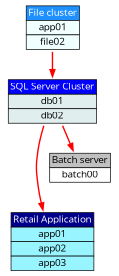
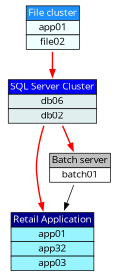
  digraph {
    fontname="Open Sans"
    rankdir=TB
    shape=circle
    node [fontname="Open Sans" shape=none]
    edge [color=red fontname="Open Sans" penwidth=2.0]
-   n1 [label=<<table border="0" cellspacing="0"><tr><td port="port0" border="1" bgcolor="blue4"><font color="white">Retail Application</font></td></tr><tr><td port="port1" border="1" bgcolor="cadetblue1"><font color="black">app01</font></td></tr><tr><td port="port2" border="1" bgcolor="cadetblue1"><font color="black">app02</font></td></tr><tr><td port="port3" border="1" bgcolor="cadetblue1"><font color="black">app03</font></td></tr></table>>]
+   n1 [label=<<table border="0" cellspacing="0"><tr><td port="port0" border="1" bgcolor="blue4"><font color="white">Retail Application</font></td></tr><tr><td port="port1" border="1" bgcolor="cadetblue1"><font color="black">app01</font></td></tr><tr><td port="port2" border="1" bgcolor="cadetblue1"><font color="black">app32</font></td></tr><tr><td port="port3" border="1" bgcolor="cadetblue1"><font color="black">app03</font></td></tr></table>>]
    n2 [label=<<table border="0" cellspacing="0"><tr><td port="port0" border="1" bgcolor="dodgerblue1"><font color="white">File cluster</font></td></tr><tr><td port="port1" border="1" bgcolor="azure"><font color="black">app01</font></td></tr><tr><td port="port2" border="1" bgcolor="azure"><font color="black">file02</font></td></tr></table>>]
-   n3 [label=<<table border="0" cellspacing="0"><tr><td port="port0" border="1" bgcolor="blue"><font color="white">SQL Server Cluster</font></td></tr><tr><td port="port1" border="1" bgcolor="azure2"><font color="black">db01</font></td></tr><tr><td port="port2" border="1" bgcolor="azure2"><font color="black">db02</font></td></tr></table>>]
-   n4 [label=<<table border="0" cellspacing="0"><tr><td port="port0" border="1" bgcolor="grey"><font color="black">Batch server</font></td></tr><tr><td port="port1" border="1" bgcolor="white"><font color="black">batch00</font></td></tr></table>>]
+   n3 [label=<<table border="0" cellspacing="0"><tr><td port="port0" border="1" bgcolor="blue"><font color="white">SQL Server Cluster</font></td></tr><tr><td port="port1" border="1" bgcolor="azure2"><font color="black">db06</font></td></tr><tr><td port="port2" border="1" bgcolor="azure2"><font color="black">db02</font></td></tr></table>>]
+   n4 [label=<<table border="0" cellspacing="0"><tr><td port="port0" border="1" bgcolor="grey"><font color="black">Batch server</font></td></tr><tr><td port="port1" border="1" bgcolor="white"><font color="black">batch01</font></td></tr></table>>]
    n2 -> n3
    n3 -> n1
    n3 -> n4
+   n4 -> n1 [color="" penwidth=""]
  }
